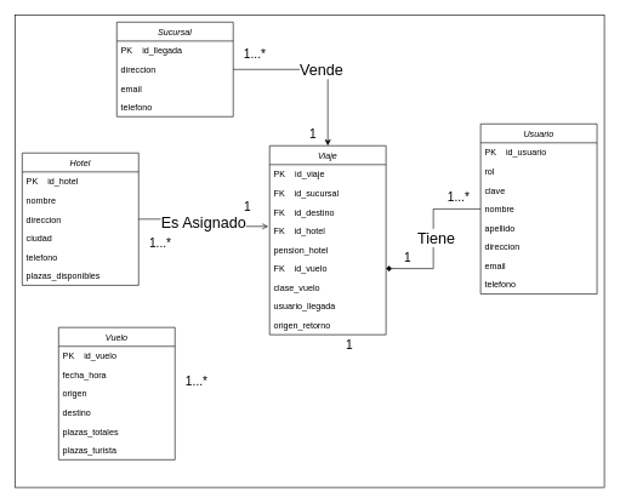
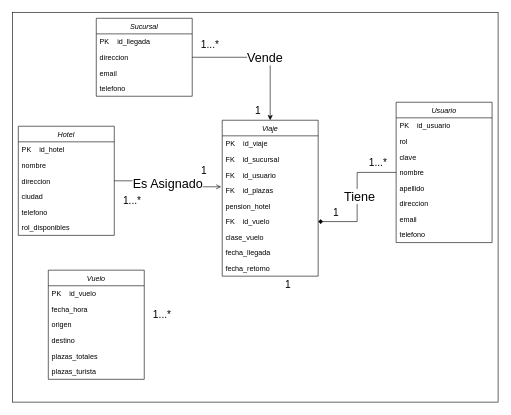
  <mxCell id="0" />
  <mxCell id="1" parent="0" />
  <mxCell id="2" value="" style="rounded=0;whiteSpace=wrap;html=1;" vertex="1" parent="1"><mxGeometry x="20" y="20" width="810" height="650" as="geometry" /></mxCell>
  <mxCell id="3" value="" style="edgeStyle=orthogonalEdgeStyle;rounded=0;orthogonalLoop=1;jettySize=auto;html=1;endArrow=diamond;" edge="1" parent="1" source="6" target="46"><mxGeometry relative="1" as="geometry" /></mxCell>
  <mxCell id="4" value="&lt;font style=&quot;font-size: 21px;&quot;&gt;Tiene&lt;/font&gt;" style="edgeLabel;html=1;align=center;verticalAlign=middle;resizable=0;points=[];" vertex="1" connectable="0" parent="3"><mxGeometry x="-0.021" y="3" relative="1" as="geometry"><mxPoint as="offset" /></mxGeometry></mxCell>
  <mxCell id="5" value="" style="group" vertex="1" connectable="0" parent="1"><mxGeometry x="600" y="170" width="220" height="234" as="geometry" /></mxCell>
  <mxCell id="6" value="Usuario" style="swimlane;fontStyle=2;align=center;verticalAlign=top;childLayout=stackLayout;horizontal=1;startSize=26;horizontalStack=0;resizeParent=1;resizeLast=0;collapsible=1;marginBottom=0;rounded=0;shadow=0;strokeWidth=1;" vertex="1" parent="5"><mxGeometry x="60" width="160" height="234" as="geometry"><mxRectangle x="280" y="10" width="160" height="26" as="alternateBounds" /></mxGeometry></mxCell>
  <mxCell id="7" value="PK    id_usuario" style="text;align=left;verticalAlign=top;spacingLeft=4;spacingRight=4;overflow=hidden;rotatable=0;points=[[0,0.5],[1,0.5]];portConstraint=eastwest;" vertex="1" parent="6"><mxGeometry y="26" width="160" height="26" as="geometry" /></mxCell>
  <mxCell id="8" value="rol" style="text;align=left;verticalAlign=top;spacingLeft=4;spacingRight=4;overflow=hidden;rotatable=0;points=[[0,0.5],[1,0.5]];portConstraint=eastwest;rounded=0;shadow=0;html=0;" vertex="1" parent="6"><mxGeometry y="52" width="160" height="26" as="geometry" /></mxCell>
  <mxCell id="9" value="clave" style="text;align=left;verticalAlign=top;spacingLeft=4;spacingRight=4;overflow=hidden;rotatable=0;points=[[0,0.5],[1,0.5]];portConstraint=eastwest;rounded=0;shadow=0;html=0;" vertex="1" parent="6"><mxGeometry y="78" width="160" height="26" as="geometry" /></mxCell>
  <mxCell id="10" value="nombre" style="text;align=left;verticalAlign=top;spacingLeft=4;spacingRight=4;overflow=hidden;rotatable=0;points=[[0,0.5],[1,0.5]];portConstraint=eastwest;rounded=0;shadow=0;html=0;" vertex="1" parent="6"><mxGeometry y="104" width="160" height="26" as="geometry" /></mxCell>
  <mxCell id="11" value="apellido" style="text;align=left;verticalAlign=top;spacingLeft=4;spacingRight=4;overflow=hidden;rotatable=0;points=[[0,0.5],[1,0.5]];portConstraint=eastwest;rounded=0;shadow=0;html=0;" vertex="1" parent="6"><mxGeometry y="130" width="160" height="26" as="geometry" /></mxCell>
  <mxCell id="12" value="direccion" style="text;align=left;verticalAlign=top;spacingLeft=4;spacingRight=4;overflow=hidden;rotatable=0;points=[[0,0.5],[1,0.5]];portConstraint=eastwest;rounded=0;shadow=0;html=0;" vertex="1" parent="6"><mxGeometry y="156" width="160" height="26" as="geometry" /></mxCell>
  <mxCell id="13" value="email" style="text;align=left;verticalAlign=top;spacingLeft=4;spacingRight=4;overflow=hidden;rotatable=0;points=[[0,0.5],[1,0.5]];portConstraint=eastwest;rounded=0;shadow=0;html=0;" vertex="1" parent="6"><mxGeometry y="182" width="160" height="26" as="geometry" /></mxCell>
  <mxCell id="14" value="telefono" style="text;align=left;verticalAlign=top;spacingLeft=4;spacingRight=4;overflow=hidden;rotatable=0;points=[[0,0.5],[1,0.5]];portConstraint=eastwest;rounded=0;shadow=0;html=0;" vertex="1" parent="6"><mxGeometry y="208" width="160" height="26" as="geometry" /></mxCell>
  <mxCell id="15" value="&lt;font style=&quot;font-size: 17px;&quot;&gt;1...*&lt;/font&gt;" style="text;html=1;align=center;verticalAlign=middle;whiteSpace=wrap;rounded=0;" vertex="1" parent="5"><mxGeometry y="87" width="60" height="30" as="geometry" /></mxCell>
  <mxCell id="16" style="edgeStyle=orthogonalEdgeStyle;rounded=0;orthogonalLoop=1;jettySize=auto;html=1;entryX=0.5;entryY=0;entryDx=0;entryDy=0;" edge="1" parent="1" source="23" target="40"><mxGeometry relative="1" as="geometry" /></mxCell>
  <mxCell id="17" value="&lt;font style=&quot;font-size: 21px;&quot;&gt;Vende&lt;/font&gt;" style="edgeLabel;html=1;align=center;verticalAlign=middle;resizable=0;points=[];" vertex="1" connectable="0" parent="16"><mxGeometry x="-0.237" y="-2" relative="1" as="geometry"><mxPoint x="30" y="-2" as="offset" /></mxGeometry></mxCell>
  <mxCell id="18" style="edgeStyle=orthogonalEdgeStyle;rounded=0;orthogonalLoop=1;jettySize=auto;html=1;entryX=-0.012;entryY=0.269;entryDx=0;entryDy=0;entryPerimeter=0;endArrow=open;" edge="1" parent="1" source="28" target="44"><mxGeometry relative="1" as="geometry" /></mxCell>
  <mxCell id="19" value="&lt;font style=&quot;font-size: 21px;&quot;&gt;Es Asignado&lt;/font&gt;" style="edgeLabel;html=1;align=center;verticalAlign=middle;resizable=0;points=[];" vertex="1" connectable="0" parent="18"><mxGeometry x="-0.068" y="-3" relative="1" as="geometry"><mxPoint as="offset" /></mxGeometry></mxCell>
  <mxCell id="20" value="" style="group" vertex="1" connectable="0" parent="1"><mxGeometry x="160" y="30" width="220" height="130" as="geometry" /></mxCell>
  <mxCell id="21" value="Sucursal" style="swimlane;fontStyle=2;align=center;verticalAlign=top;childLayout=stackLayout;horizontal=1;startSize=26;horizontalStack=0;resizeParent=1;resizeLast=0;collapsible=1;marginBottom=0;rounded=0;shadow=0;strokeWidth=1;" parent="20" vertex="1"><mxGeometry width="160" height="130" as="geometry"><mxRectangle x="20" y="10" width="160" height="26" as="alternateBounds" /></mxGeometry></mxCell>
  <mxCell id="22" value="PK    id_llegada" style="text;align=left;verticalAlign=top;spacingLeft=4;spacingRight=4;overflow=hidden;rotatable=0;points=[[0,0.5],[1,0.5]];portConstraint=eastwest;" parent="21" vertex="1"><mxGeometry y="26" width="160" height="26" as="geometry" /></mxCell>
  <mxCell id="23" value="direccion" style="text;align=left;verticalAlign=top;spacingLeft=4;spacingRight=4;overflow=hidden;rotatable=0;points=[[0,0.5],[1,0.5]];portConstraint=eastwest;rounded=0;shadow=0;html=0;" parent="21" vertex="1"><mxGeometry y="52" width="160" height="26" as="geometry" /></mxCell>
  <mxCell id="24" value="email" style="text;align=left;verticalAlign=top;spacingLeft=4;spacingRight=4;overflow=hidden;rotatable=0;points=[[0,0.5],[1,0.5]];portConstraint=eastwest;rounded=0;shadow=0;html=0;" parent="21" vertex="1"><mxGeometry y="78" width="160" height="26" as="geometry" /></mxCell>
  <mxCell id="25" value="telefono" style="text;align=left;verticalAlign=top;spacingLeft=4;spacingRight=4;overflow=hidden;rotatable=0;points=[[0,0.5],[1,0.5]];portConstraint=eastwest;rounded=0;shadow=0;html=0;" vertex="1" parent="21"><mxGeometry y="104" width="160" height="26" as="geometry" /></mxCell>
  <mxCell id="26" value="&lt;font style=&quot;font-size: 17px;&quot;&gt;1...*&lt;/font&gt;" style="text;html=1;align=center;verticalAlign=middle;whiteSpace=wrap;rounded=0;" vertex="1" parent="20"><mxGeometry x="160" y="30" width="60" height="30" as="geometry" /></mxCell>
  <mxCell id="27" value="" style="group" vertex="1" connectable="0" parent="1"><mxGeometry x="30" y="210" width="220" height="182" as="geometry" /></mxCell>
  <mxCell id="28" value="Hotel" style="swimlane;fontStyle=2;align=center;verticalAlign=top;childLayout=stackLayout;horizontal=1;startSize=26;horizontalStack=0;resizeParent=1;resizeLast=0;collapsible=1;marginBottom=0;rounded=0;shadow=0;strokeWidth=1;" vertex="1" parent="27"><mxGeometry width="160" height="182" as="geometry"><mxRectangle x="20" y="50" width="160" height="26" as="alternateBounds" /></mxGeometry></mxCell>
  <mxCell id="29" value="PK    id_hotel" style="text;align=left;verticalAlign=top;spacingLeft=4;spacingRight=4;overflow=hidden;rotatable=0;points=[[0,0.5],[1,0.5]];portConstraint=eastwest;" vertex="1" parent="28"><mxGeometry y="26" width="160" height="26" as="geometry" /></mxCell>
  <mxCell id="30" value="nombre" style="text;align=left;verticalAlign=top;spacingLeft=4;spacingRight=4;overflow=hidden;rotatable=0;points=[[0,0.5],[1,0.5]];portConstraint=eastwest;rounded=0;shadow=0;html=0;" vertex="1" parent="28"><mxGeometry y="52" width="160" height="26" as="geometry" /></mxCell>
  <mxCell id="31" value="direccion" style="text;align=left;verticalAlign=top;spacingLeft=4;spacingRight=4;overflow=hidden;rotatable=0;points=[[0,0.5],[1,0.5]];portConstraint=eastwest;rounded=0;shadow=0;html=0;" vertex="1" parent="28"><mxGeometry y="78" width="160" height="26" as="geometry" /></mxCell>
  <mxCell id="32" value="ciudad" style="text;align=left;verticalAlign=top;spacingLeft=4;spacingRight=4;overflow=hidden;rotatable=0;points=[[0,0.5],[1,0.5]];portConstraint=eastwest;rounded=0;shadow=0;html=0;" vertex="1" parent="28"><mxGeometry y="104" width="160" height="26" as="geometry" /></mxCell>
  <mxCell id="33" value="telefono" style="text;align=left;verticalAlign=top;spacingLeft=4;spacingRight=4;overflow=hidden;rotatable=0;points=[[0,0.5],[1,0.5]];portConstraint=eastwest;rounded=0;shadow=0;html=0;" vertex="1" parent="28"><mxGeometry y="130" width="160" height="26" as="geometry" /></mxCell>
- <mxCell id="34" value="plazas_disponibles" style="text;align=left;verticalAlign=top;spacingLeft=4;spacingRight=4;overflow=hidden;rotatable=0;points=[[0,0.5],[1,0.5]];portConstraint=eastwest;rounded=0;shadow=0;html=0;" vertex="1" parent="28"><mxGeometry y="156" width="160" height="26" as="geometry" /></mxCell>
+ <mxCell id="34" value="rol_disponibles" style="text;align=left;verticalAlign=top;spacingLeft=4;spacingRight=4;overflow=hidden;rotatable=0;points=[[0,0.5],[1,0.5]];portConstraint=eastwest;rounded=0;shadow=0;html=0;" vertex="1" parent="28"><mxGeometry y="156" width="160" height="26" as="geometry" /></mxCell>
  <mxCell id="35" value="&lt;font style=&quot;font-size: 17px;&quot;&gt;1...*&lt;/font&gt;" style="text;html=1;align=center;verticalAlign=middle;whiteSpace=wrap;rounded=0;" vertex="1" parent="27"><mxGeometry x="160" y="110" width="60" height="30" as="geometry" /></mxCell>
  <mxCell id="36" value="" style="group" vertex="1" connectable="0" parent="1"><mxGeometry x="310" y="170" width="280" height="320" as="geometry" /></mxCell>
  <mxCell id="37" value="" style="group" vertex="1" connectable="0" parent="36"><mxGeometry width="280" height="290" as="geometry" /></mxCell>
  <mxCell id="38" value="" style="group" vertex="1" connectable="0" parent="37"><mxGeometry x="60" width="220" height="290" as="geometry" /></mxCell>
  <mxCell id="39" value="" style="group" vertex="1" connectable="0" parent="38"><mxGeometry y="30" width="220" height="260" as="geometry" /></mxCell>
  <mxCell id="40" value="Viaje" style="swimlane;fontStyle=2;align=center;verticalAlign=top;childLayout=stackLayout;horizontal=1;startSize=26;horizontalStack=0;resizeParent=1;resizeLast=0;collapsible=1;marginBottom=0;rounded=0;shadow=0;strokeWidth=1;" vertex="1" parent="39"><mxGeometry width="160" height="260" as="geometry"><mxRectangle x="460" y="10" width="160" height="26" as="alternateBounds" /></mxGeometry></mxCell>
  <mxCell id="41" value="PK    id_viaje" style="text;align=left;verticalAlign=top;spacingLeft=4;spacingRight=4;overflow=hidden;rotatable=0;points=[[0,0.5],[1,0.5]];portConstraint=eastwest;" vertex="1" parent="40"><mxGeometry y="26" width="160" height="26" as="geometry" /></mxCell>
  <mxCell id="42" value="FK    id_sucursal" style="text;align=left;verticalAlign=top;spacingLeft=4;spacingRight=4;overflow=hidden;rotatable=0;points=[[0,0.5],[1,0.5]];portConstraint=eastwest;rounded=0;shadow=0;html=0;" vertex="1" parent="40"><mxGeometry y="52" width="160" height="26" as="geometry" /></mxCell>
- <mxCell id="43" value="FK    id_destino" style="text;align=left;verticalAlign=top;spacingLeft=4;spacingRight=4;overflow=hidden;rotatable=0;points=[[0,0.5],[1,0.5]];portConstraint=eastwest;rounded=0;shadow=0;html=0;" vertex="1" parent="40"><mxGeometry y="78" width="160" height="26" as="geometry" /></mxCell>
- <mxCell id="44" value="FK    id_hotel" style="text;align=left;verticalAlign=top;spacingLeft=4;spacingRight=4;overflow=hidden;rotatable=0;points=[[0,0.5],[1,0.5]];portConstraint=eastwest;rounded=0;shadow=0;html=0;" vertex="1" parent="40"><mxGeometry y="104" width="160" height="26" as="geometry" /></mxCell>
+ <mxCell id="43" value="FK    id_usuario" style="text;align=left;verticalAlign=top;spacingLeft=4;spacingRight=4;overflow=hidden;rotatable=0;points=[[0,0.5],[1,0.5]];portConstraint=eastwest;rounded=0;shadow=0;html=0;" vertex="1" parent="40"><mxGeometry y="78" width="160" height="26" as="geometry" /></mxCell>
+ <mxCell id="44" value="FK    id_plazas" style="text;align=left;verticalAlign=top;spacingLeft=4;spacingRight=4;overflow=hidden;rotatable=0;points=[[0,0.5],[1,0.5]];portConstraint=eastwest;rounded=0;shadow=0;html=0;" vertex="1" parent="40"><mxGeometry y="104" width="160" height="26" as="geometry" /></mxCell>
  <mxCell id="45" value="pension_hotel" style="text;align=left;verticalAlign=top;spacingLeft=4;spacingRight=4;overflow=hidden;rotatable=0;points=[[0,0.5],[1,0.5]];portConstraint=eastwest;rounded=0;shadow=0;html=0;" vertex="1" parent="40"><mxGeometry y="130" width="160" height="26" as="geometry" /></mxCell>
  <mxCell id="46" value="FK    id_vuelo" style="text;align=left;verticalAlign=top;spacingLeft=4;spacingRight=4;overflow=hidden;rotatable=0;points=[[0,0.5],[1,0.5]];portConstraint=eastwest;rounded=0;shadow=0;html=0;" vertex="1" parent="40"><mxGeometry y="156" width="160" height="26" as="geometry" /></mxCell>
  <mxCell id="47" value="clase_vuelo" style="text;align=left;verticalAlign=top;spacingLeft=4;spacingRight=4;overflow=hidden;rotatable=0;points=[[0,0.5],[1,0.5]];portConstraint=eastwest;rounded=0;shadow=0;html=0;" vertex="1" parent="40"><mxGeometry y="182" width="160" height="26" as="geometry" /></mxCell>
- <mxCell id="48" value="usuario_llegada" style="text;align=left;verticalAlign=top;spacingLeft=4;spacingRight=4;overflow=hidden;rotatable=0;points=[[0,0.5],[1,0.5]];portConstraint=eastwest;rounded=0;shadow=0;html=0;" vertex="1" parent="40"><mxGeometry y="208" width="160" height="26" as="geometry" /></mxCell>
- <mxCell id="49" value="origen_retorno" style="text;align=left;verticalAlign=top;spacingLeft=4;spacingRight=4;overflow=hidden;rotatable=0;points=[[0,0.5],[1,0.5]];portConstraint=eastwest;rounded=0;shadow=0;html=0;" vertex="1" parent="40"><mxGeometry y="234" width="160" height="26" as="geometry" /></mxCell>
+ <mxCell id="48" value="fecha_llegada" style="text;align=left;verticalAlign=top;spacingLeft=4;spacingRight=4;overflow=hidden;rotatable=0;points=[[0,0.5],[1,0.5]];portConstraint=eastwest;rounded=0;shadow=0;html=0;" vertex="1" parent="40"><mxGeometry y="208" width="160" height="26" as="geometry" /></mxCell>
+ <mxCell id="49" value="fecha_retorno" style="text;align=left;verticalAlign=top;spacingLeft=4;spacingRight=4;overflow=hidden;rotatable=0;points=[[0,0.5],[1,0.5]];portConstraint=eastwest;rounded=0;shadow=0;html=0;" vertex="1" parent="40"><mxGeometry y="234" width="160" height="26" as="geometry" /></mxCell>
  <mxCell id="50" value="&lt;font style=&quot;font-size: 17px;&quot;&gt;1&lt;/font&gt;" style="text;html=1;align=center;verticalAlign=middle;whiteSpace=wrap;rounded=0;" vertex="1" parent="39"><mxGeometry x="160" y="140" width="60" height="30" as="geometry" /></mxCell>
  <mxCell id="51" value="&lt;span style=&quot;font-size: 17px;&quot;&gt;1&lt;/span&gt;" style="text;html=1;align=center;verticalAlign=middle;whiteSpace=wrap;rounded=0;" vertex="1" parent="38"><mxGeometry x="30" width="60" height="30" as="geometry" /></mxCell>
  <mxCell id="52" value="&lt;font style=&quot;font-size: 17px;&quot;&gt;1&lt;/font&gt;" style="text;html=1;align=center;verticalAlign=middle;whiteSpace=wrap;rounded=0;" vertex="1" parent="37"><mxGeometry y="100" width="60" height="30" as="geometry" /></mxCell>
  <mxCell id="53" value="&lt;font style=&quot;font-size: 17px;&quot;&gt;1&lt;/font&gt;" style="text;html=1;align=center;verticalAlign=middle;whiteSpace=wrap;rounded=0;" vertex="1" parent="36"><mxGeometry x="140" y="290" width="60" height="30" as="geometry" /></mxCell>
  <mxCell id="54" value="" style="group" vertex="1" connectable="0" parent="1"><mxGeometry x="80" y="450" width="220" height="182" as="geometry" /></mxCell>
  <mxCell id="55" value="Vuelo" style="swimlane;fontStyle=2;align=center;verticalAlign=top;childLayout=stackLayout;horizontal=1;startSize=26;horizontalStack=0;resizeParent=1;resizeLast=0;collapsible=1;marginBottom=0;rounded=0;shadow=0;strokeWidth=1;" vertex="1" parent="54"><mxGeometry width="160" height="182" as="geometry"><mxRectangle x="20" y="94" width="160" height="26" as="alternateBounds" /></mxGeometry></mxCell>
  <mxCell id="56" value="PK    id_vuelo" style="text;align=left;verticalAlign=top;spacingLeft=4;spacingRight=4;overflow=hidden;rotatable=0;points=[[0,0.5],[1,0.5]];portConstraint=eastwest;" vertex="1" parent="55"><mxGeometry y="26" width="160" height="26" as="geometry" /></mxCell>
  <mxCell id="57" value="fecha_hora" style="text;align=left;verticalAlign=top;spacingLeft=4;spacingRight=4;overflow=hidden;rotatable=0;points=[[0,0.5],[1,0.5]];portConstraint=eastwest;rounded=0;shadow=0;html=0;" vertex="1" parent="55"><mxGeometry y="52" width="160" height="26" as="geometry" /></mxCell>
  <mxCell id="58" value="origen" style="text;align=left;verticalAlign=top;spacingLeft=4;spacingRight=4;overflow=hidden;rotatable=0;points=[[0,0.5],[1,0.5]];portConstraint=eastwest;rounded=0;shadow=0;html=0;" vertex="1" parent="55"><mxGeometry y="78" width="160" height="26" as="geometry" /></mxCell>
  <mxCell id="59" value="destino" style="text;align=left;verticalAlign=top;spacingLeft=4;spacingRight=4;overflow=hidden;rotatable=0;points=[[0,0.5],[1,0.5]];portConstraint=eastwest;rounded=0;shadow=0;html=0;" vertex="1" parent="55"><mxGeometry y="104" width="160" height="26" as="geometry" /></mxCell>
  <mxCell id="60" value="plazas_totales" style="text;align=left;verticalAlign=top;spacingLeft=4;spacingRight=4;overflow=hidden;rotatable=0;points=[[0,0.5],[1,0.5]];portConstraint=eastwest;rounded=0;shadow=0;html=0;" vertex="1" parent="55"><mxGeometry y="130" width="160" height="26" as="geometry" /></mxCell>
  <mxCell id="61" value="plazas_turista" style="text;align=left;verticalAlign=top;spacingLeft=4;spacingRight=4;overflow=hidden;rotatable=0;points=[[0,0.5],[1,0.5]];portConstraint=eastwest;rounded=0;shadow=0;html=0;" vertex="1" parent="55"><mxGeometry y="156" width="160" height="26" as="geometry" /></mxCell>
  <mxCell id="62" value="&lt;font style=&quot;font-size: 17px;&quot;&gt;1...*&lt;/font&gt;" style="text;html=1;align=center;verticalAlign=middle;whiteSpace=wrap;rounded=0;" vertex="1" parent="54"><mxGeometry x="160" y="60" width="60" height="30" as="geometry" /></mxCell>
